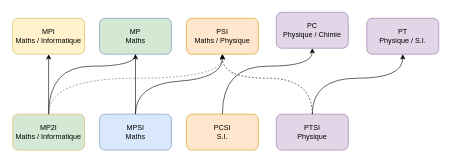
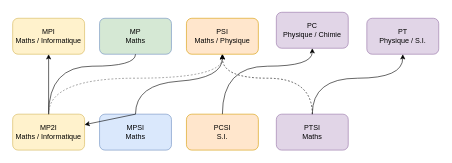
  <mxCell id="0" />
  <mxCell id="1" parent="0" />
- <mxCell id="2" value="MP2I&lt;br&gt;Maths / Informatique" style="rounded=1;whiteSpace=wrap;html=1;fillColor=#d5e8d4;strokeColor=#d6b656;" parent="1" vertex="1"><mxGeometry x="20" y="190" width="120" height="60" as="geometry" /></mxCell>
+ <mxCell id="2" value="MP2I&lt;br&gt;Maths / Informatique" style="rounded=1;whiteSpace=wrap;html=1;fillColor=#fff2cc;strokeColor=#d6b656;" parent="1" vertex="1"><mxGeometry x="20" y="190" width="120" height="60" as="geometry" /></mxCell>
  <mxCell id="3" value="MPSI&lt;br&gt;&lt;div&gt;Maths&lt;/div&gt;" style="rounded=1;whiteSpace=wrap;html=1;fillColor=#dae8fc;strokeColor=#6c8ebf;" parent="1" vertex="1"><mxGeometry x="165" y="190" width="120" height="60" as="geometry" /></mxCell>
  <mxCell id="4" value="PCSI&lt;br&gt;S.I." style="rounded=1;whiteSpace=wrap;html=1;fillColor=#ffe6cc;strokeColor=#d79b00;" parent="1" vertex="1"><mxGeometry x="310" y="190" width="120" height="60" as="geometry" /></mxCell>
- <mxCell id="5" value="PTSI&lt;br&gt;Physique" style="rounded=1;whiteSpace=wrap;html=1;fillColor=#e1d5e7;strokeColor=#9673a6;" parent="1" vertex="1"><mxGeometry x="460" y="190" width="120" height="60" as="geometry" /></mxCell>
+ <mxCell id="5" value="PTSI&lt;br&gt;Maths" style="rounded=1;whiteSpace=wrap;html=1;fillColor=#e1d5e7;strokeColor=#9673a6;" parent="1" vertex="1"><mxGeometry x="460" y="190" width="120" height="60" as="geometry" /></mxCell>
  <mxCell id="6" value="MPI&lt;br&gt;Maths / Informatique" style="rounded=1;whiteSpace=wrap;html=1;fillColor=#fff2cc;strokeColor=#d6b656;" parent="1" vertex="1"><mxGeometry x="20" y="30" width="120" height="60" as="geometry" /></mxCell>
  <mxCell id="7" value="MP&lt;br&gt;Maths" style="rounded=1;whiteSpace=wrap;html=1;fillColor=#d5e8d4;strokeColor=#6c8ebf;" parent="1" vertex="1"><mxGeometry x="165" y="30" width="120" height="60" as="geometry" /></mxCell>
  <mxCell id="8" value="PSI&lt;br&gt;&lt;div&gt;Maths / Physique&lt;/div&gt;" style="rounded=1;whiteSpace=wrap;html=1;fillColor=#ffe6cc;strokeColor=#d79b00;" parent="1" vertex="1"><mxGeometry x="310" y="30" width="120" height="60" as="geometry" /></mxCell>
  <mxCell id="9" value="PC&lt;br&gt;Physique / Chimie" style="rounded=1;whiteSpace=wrap;html=1;fillColor=#e1d5e7;strokeColor=#9673a6;" parent="1" vertex="1"><mxGeometry x="460" y="20" width="120" height="60" as="geometry" /></mxCell>
  <mxCell id="10" value="" style="endArrow=classic;html=1;rounded=0;exitX=0.5;exitY=0;exitDx=0;exitDy=0;entryX=0.5;entryY=1;entryDx=0;entryDy=0;" parent="1" source="2" target="6" edge="1"><mxGeometry width="50" height="50" relative="1" as="geometry"><mxPoint x="70" y="170" as="sourcePoint" /><mxPoint x="100" y="70" as="targetPoint" /></mxGeometry></mxCell>
- <mxCell id="11" value="" style="endArrow=classic;html=1;rounded=0;exitX=0.5;exitY=0;exitDx=0;exitDy=0;entryX=0.5;entryY=1;entryDx=0;entryDy=0;" parent="1" source="3" target="7" edge="1"><mxGeometry width="50" height="50" relative="1" as="geometry"><mxPoint x="220" y="170" as="sourcePoint" /><mxPoint x="270" y="120" as="targetPoint" /></mxGeometry></mxCell>
+ <mxCell id="11" value="" style="endArrow=classic;html=1;rounded=0;exitX=0.5;exitY=0;exitDx=0;exitDy=0;" parent="1" source="3" target="2" edge="1"><mxGeometry width="50" height="50" relative="1" as="geometry"><mxPoint x="220" y="170" as="sourcePoint" /><mxPoint x="270" y="120" as="targetPoint" /></mxGeometry></mxCell>
  <mxCell id="12" value="" style="curved=1;endArrow=none;html=1;rounded=0;entryX=0.5;entryY=1;entryDx=0;entryDy=0;exitX=0.5;exitY=0;exitDx=0;exitDy=0;endFill=0;" parent="1" source="2" target="7" edge="1"><mxGeometry width="50" height="50" relative="1" as="geometry"><mxPoint x="100" y="200" as="sourcePoint" /><mxPoint x="230" y="120" as="targetPoint" /><Array as="points"><mxPoint x="80" y="110" /><mxPoint x="225" y="110" /></Array></mxGeometry></mxCell>
  <mxCell id="13" value="" style="curved=1;endArrow=classic;html=1;rounded=0;entryX=0.5;entryY=1;entryDx=0;entryDy=0;exitX=0.5;exitY=0;exitDx=0;exitDy=0;fillColor=#f5f5f5;strokeColor=#666666;dashed=1;" parent="1" source="2" target="8" edge="1"><mxGeometry width="50" height="50" relative="1" as="geometry"><mxPoint x="100" y="200" as="sourcePoint" /><mxPoint x="110" y="130" as="targetPoint" /><Array as="points"><mxPoint x="80" y="130" /><mxPoint x="370" y="130" /></Array></mxGeometry></mxCell>
  <mxCell id="14" value="" style="curved=1;endArrow=classic;html=1;rounded=0;entryX=0.5;entryY=1;entryDx=0;entryDy=0;exitX=0.5;exitY=0;exitDx=0;exitDy=0;" parent="1" source="3" target="8" edge="1"><mxGeometry width="50" height="50" relative="1" as="geometry"><mxPoint x="250" y="200" as="sourcePoint" /><mxPoint x="320" y="150" as="targetPoint" /><Array as="points"><mxPoint x="225" y="140" /><mxPoint x="370" y="130" /></Array></mxGeometry></mxCell>
  <mxCell id="15" value="" style="curved=1;endArrow=classic;html=1;rounded=0;exitX=0.5;exitY=0;exitDx=0;exitDy=0;entryX=0.5;entryY=1;entryDx=0;entryDy=0;dashed=1;" parent="1" source="5" target="8" edge="1"><mxGeometry width="50" height="50" relative="1" as="geometry"><mxPoint x="520" y="220" as="sourcePoint" /><mxPoint x="380" y="70" as="targetPoint" /><Array as="points"><mxPoint x="520" y="130" /><mxPoint x="370" y="130" /></Array></mxGeometry></mxCell>
  <mxCell id="16" value="PT&lt;br&gt;Physique / S.I." style="rounded=1;whiteSpace=wrap;html=1;fillColor=#e1d5e7;strokeColor=#9673a6;" parent="1" vertex="1"><mxGeometry x="611" y="30" width="120" height="60" as="geometry" /></mxCell>
  <mxCell id="17" value="" style="curved=1;endArrow=classic;html=1;rounded=0;exitX=0.5;exitY=0;exitDx=0;exitDy=0;entryX=0.5;entryY=1;entryDx=0;entryDy=0;" parent="1" source="5" target="16" edge="1"><mxGeometry width="50" height="50" relative="1" as="geometry"><mxPoint x="580" y="160" as="sourcePoint" /><mxPoint x="630" y="110" as="targetPoint" /><Array as="points"><mxPoint x="520" y="130" /><mxPoint x="671" y="130" /></Array></mxGeometry></mxCell>
  <mxCell id="18" value="" style="curved=1;endArrow=classic;html=1;rounded=0;entryX=0.5;entryY=1;entryDx=0;entryDy=0;exitX=0.5;exitY=0;exitDx=0;exitDy=0;" parent="1" source="4" target="9" edge="1"><mxGeometry width="50" height="50" relative="1" as="geometry"><mxPoint x="390" y="200" as="sourcePoint" /><mxPoint x="470" y="120" as="targetPoint" /><Array as="points"><mxPoint x="370" y="110" /><mxPoint x="520" y="110" /></Array></mxGeometry></mxCell>
